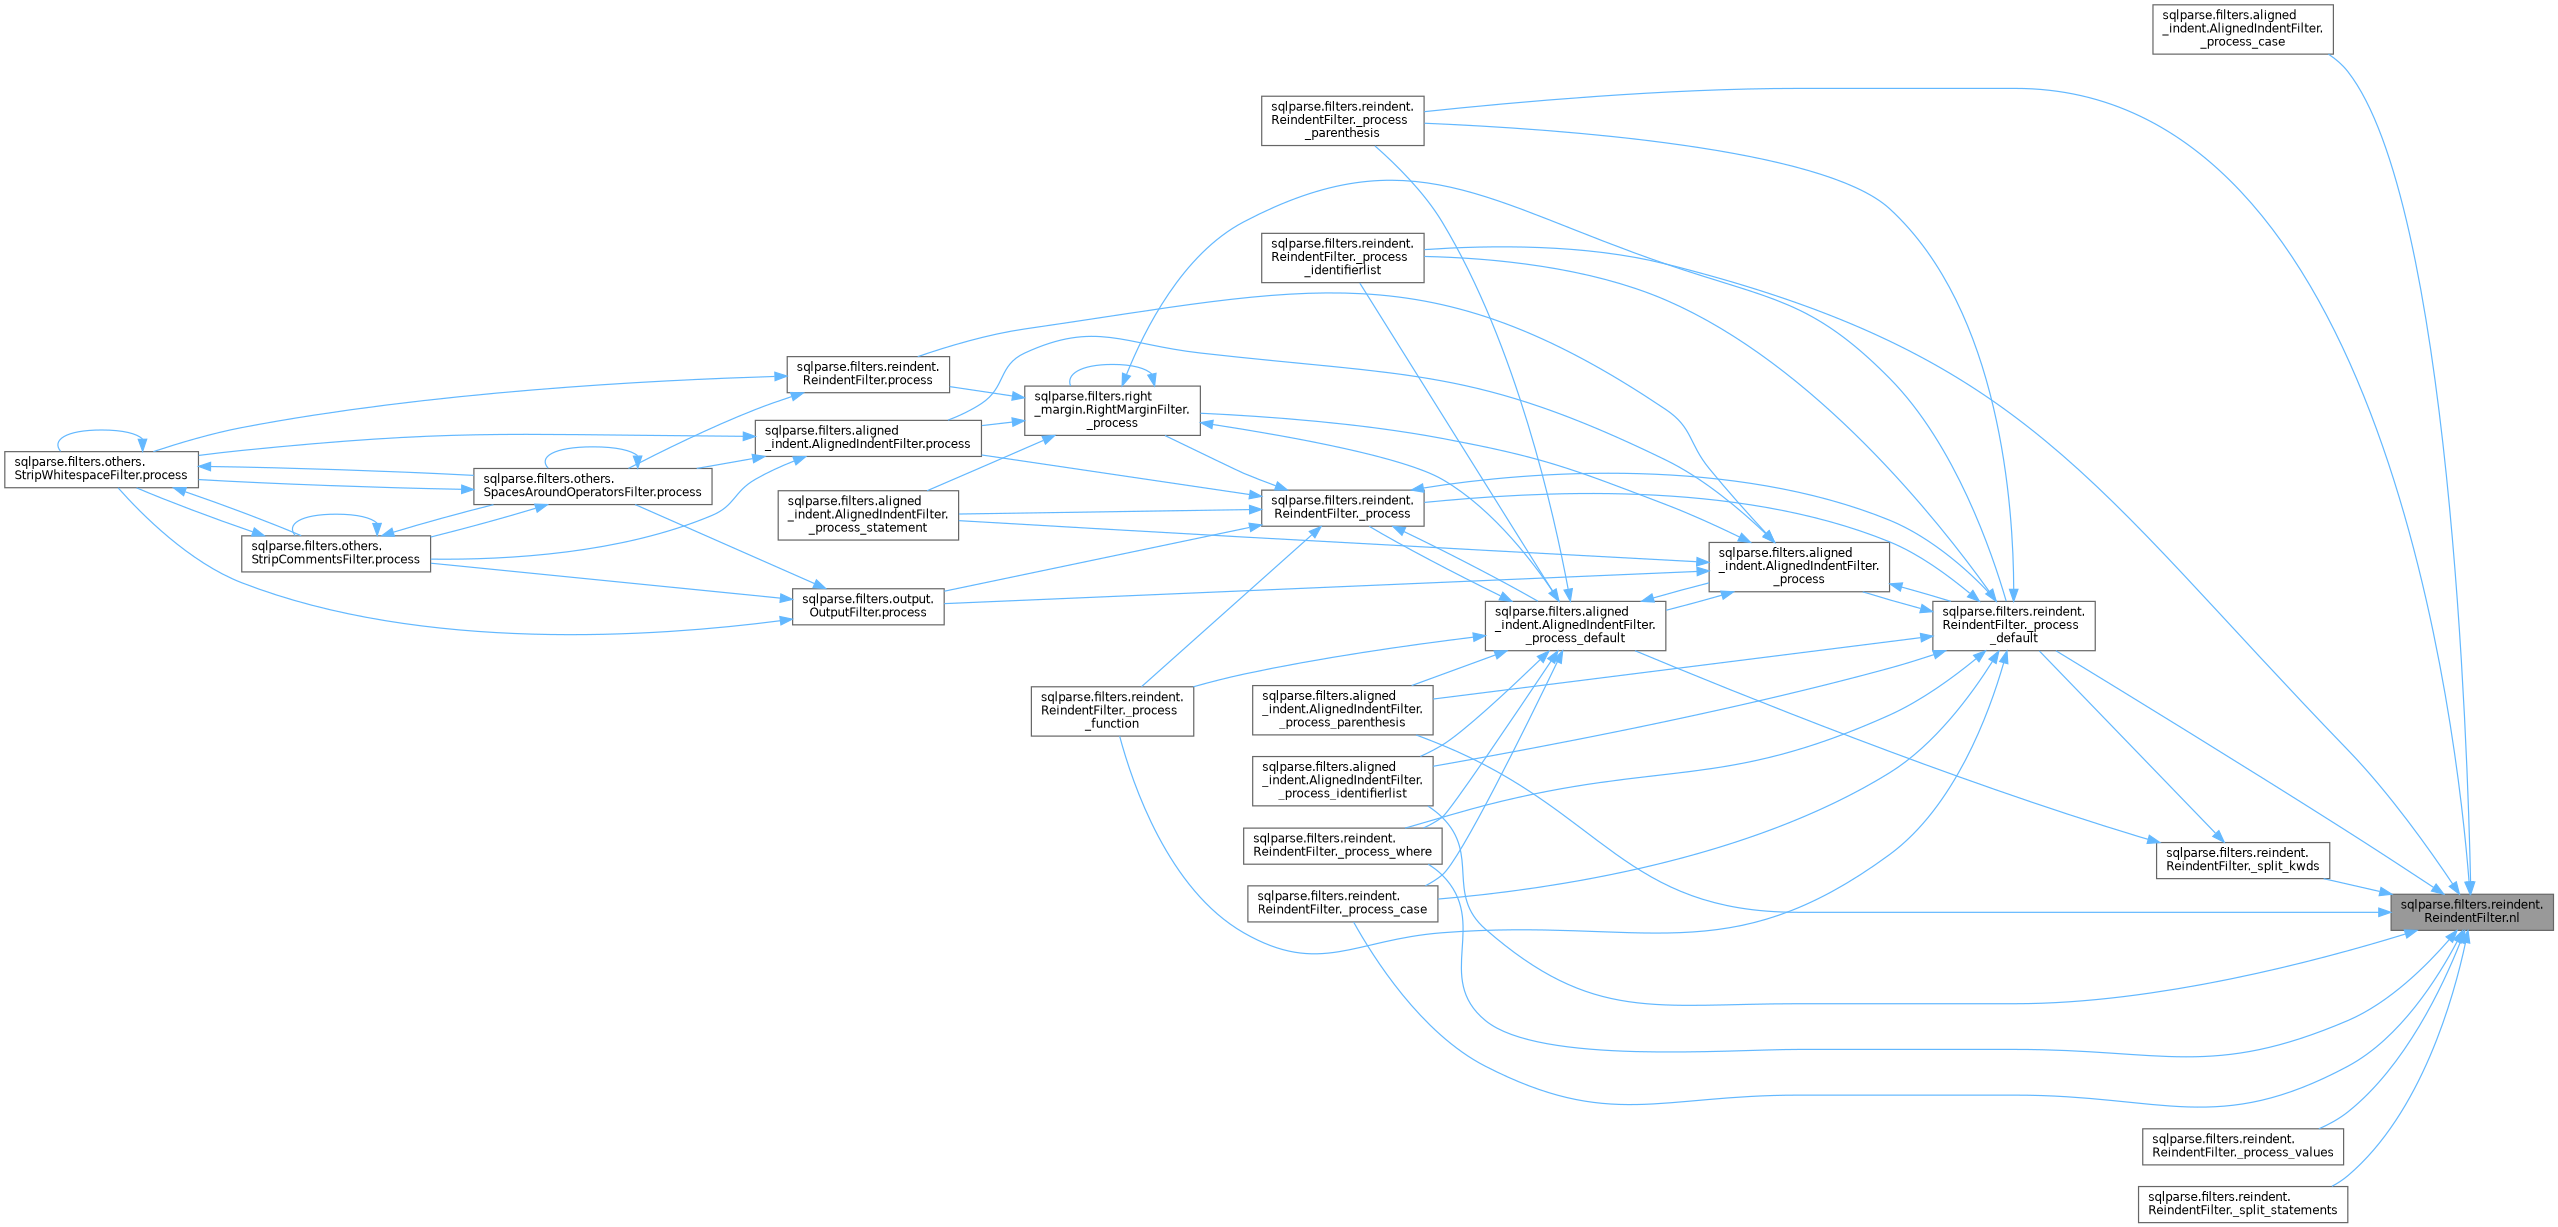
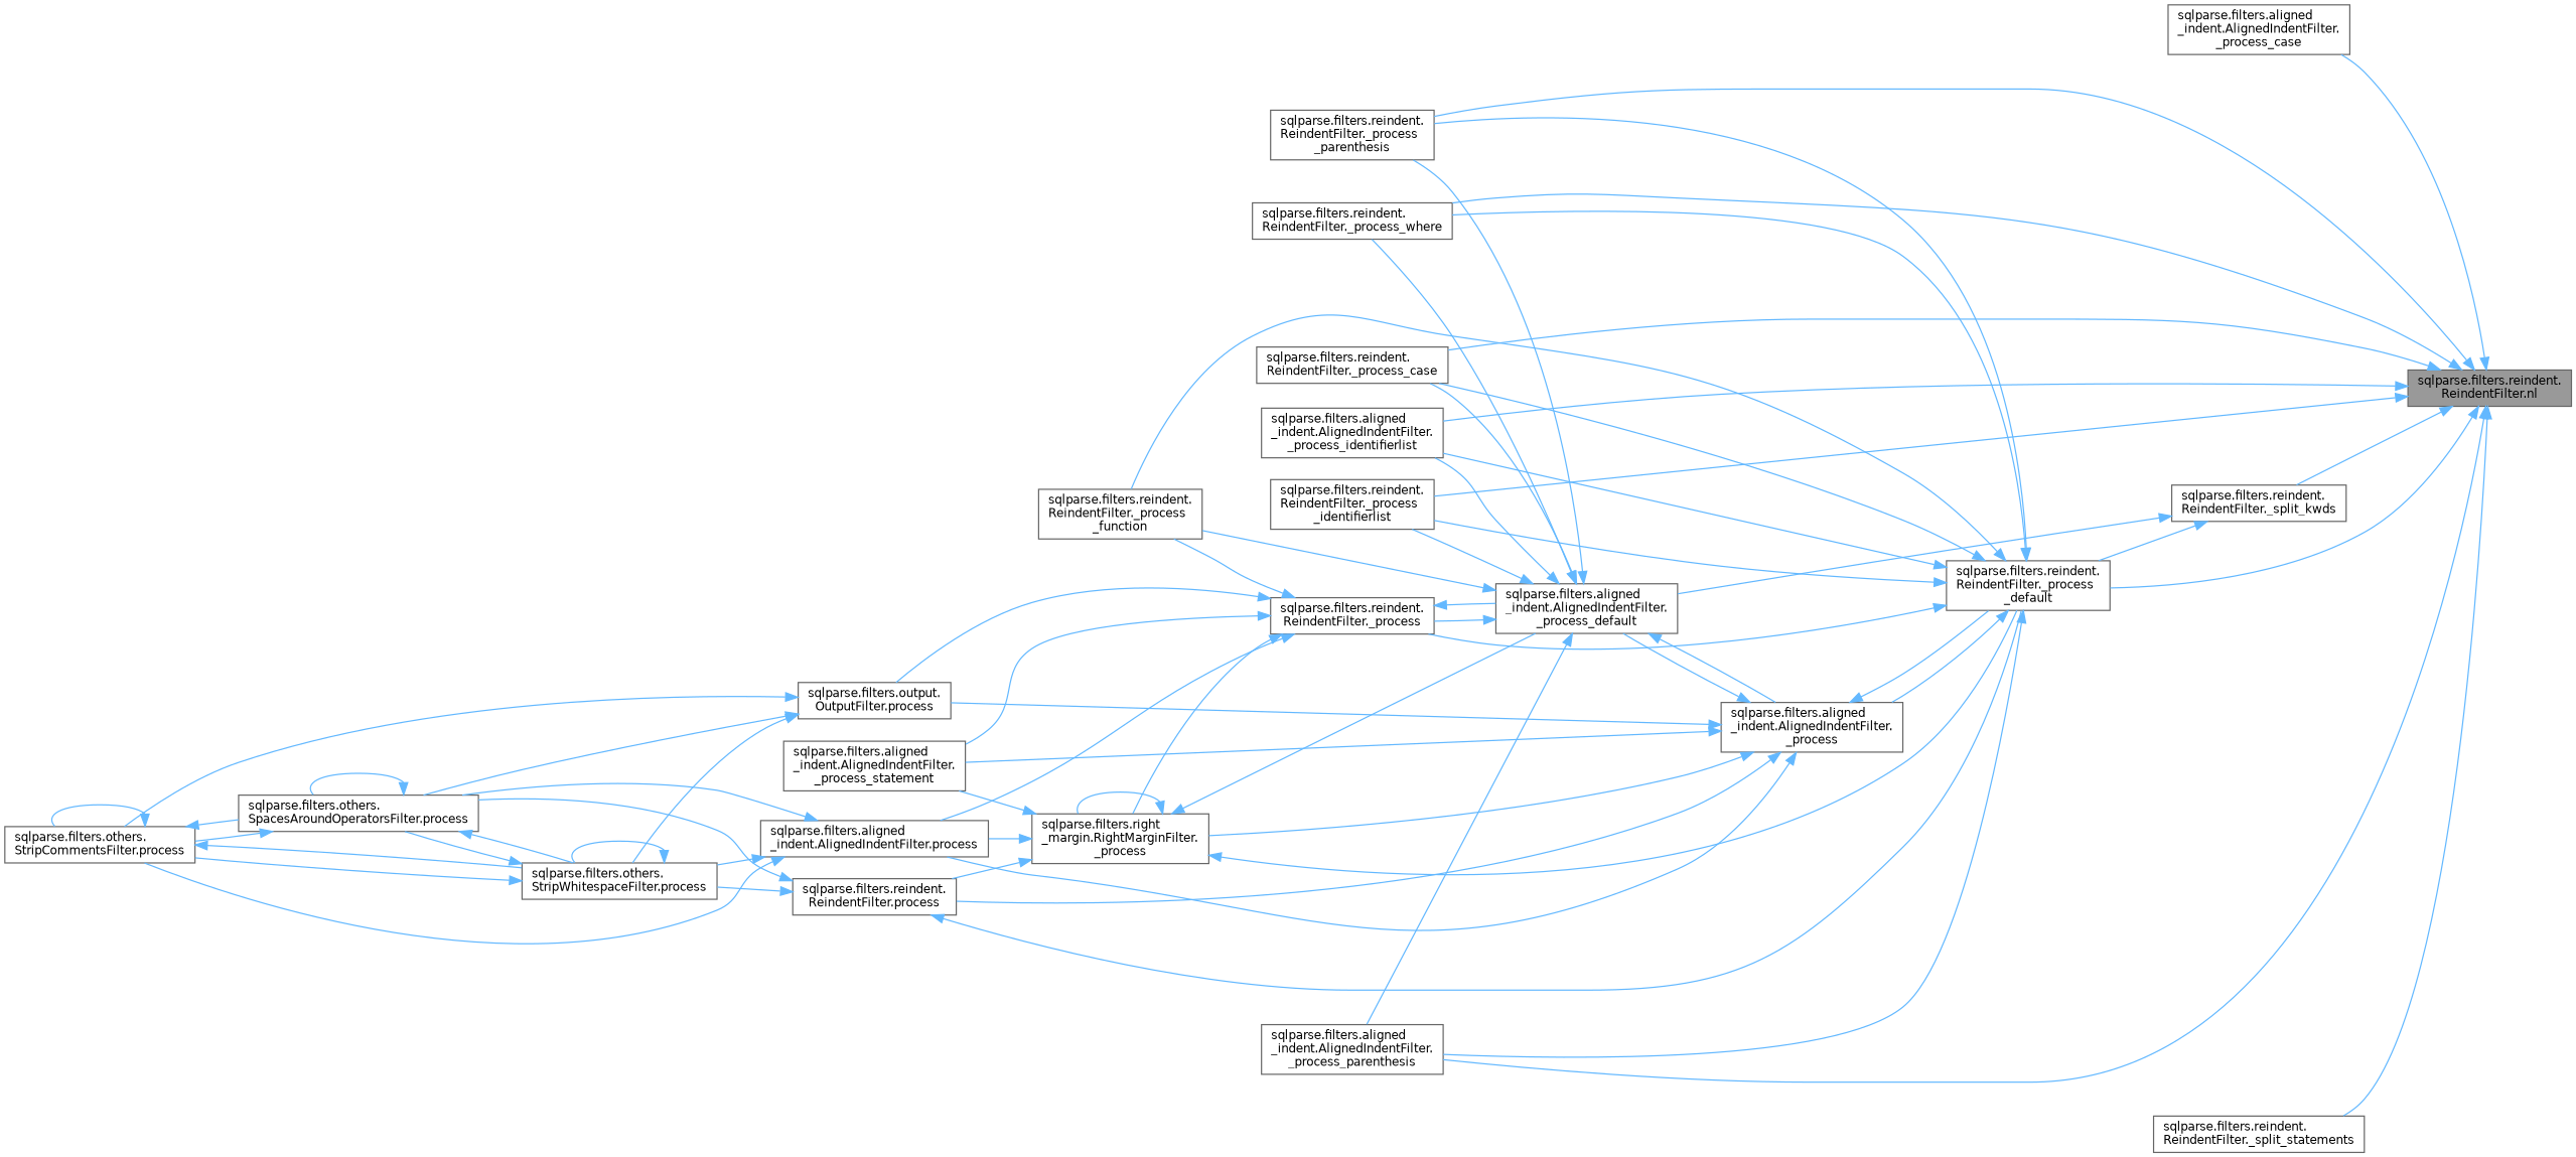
  digraph {
    rankdir=RL
    node [color=grey40 fillcolor=white fontname=Helvetica fontsize=10 shape=box style=filled]
    edge [color=steelblue1 dir=back fontname=Helvetica fontsize=10 labelfontname=Helvetica labelfontsize=10 style=solid]
    n1 [color=gray40 fillcolor=grey60 fontcolor=black height=0.2 label="sqlparse.filters.reindent.\lReindentFilter.nl" width=0.4]
    n2 [height=0.2 label="sqlparse.filters.aligned\l_indent.AlignedIndentFilter.\l_process_case" width=0.4]
    n3 [height=0.2 label="sqlparse.filters.reindent.\lReindentFilter._process_case" width=0.4]
    n4 [height=0.2 label="sqlparse.filters.aligned\l_indent.AlignedIndentFilter.\l_process_identifierlist" width=0.4]
    n5 [height=0.2 label="sqlparse.filters.reindent.\lReindentFilter._process\l_identifierlist" width=0.4]
    n6 [height=0.2 label="sqlparse.filters.aligned\l_indent.AlignedIndentFilter.\l_process_parenthesis" width=0.4]
    n7 [height=0.2 label="sqlparse.filters.reindent.\lReindentFilter._process\l_parenthesis" width=0.4]
-   n8 [height=0.2 label="sqlparse.filters.reindent.\lReindentFilter._process_values" width=0.4]
    n9 [height=0.2 label="sqlparse.filters.reindent.\lReindentFilter._process_where" width=0.4]
    n10 [height=0.2 label="sqlparse.filters.reindent.\lReindentFilter._split_kwds" width=0.4]
    n11 [height=0.2 label="sqlparse.filters.reindent.\lReindentFilter._split_statements" width=0.4]
    n12 [height=0.2 label="sqlparse.filters.reindent.\lReindentFilter._process\l_default" width=0.4]
    n13 [height=0.2 label="sqlparse.filters.aligned\l_indent.AlignedIndentFilter.\l_process_default" width=0.4]
    n14 [height=0.2 label="sqlparse.filters.aligned\l_indent.AlignedIndentFilter.\l_process" width=0.4]
    n15 [height=0.2 label="sqlparse.filters.reindent.\lReindentFilter._process" width=0.4]
    n16 [height=0.2 label="sqlparse.filters.reindent.\lReindentFilter._process\l_function" width=0.4]
    n17 [height=0.2 label="sqlparse.filters.right\l_margin.RightMarginFilter.\l_process" width=0.4]
    n18 [height=0.2 label="sqlparse.filters.aligned\l_indent.AlignedIndentFilter.\l_process_statement" width=0.4]
    n19 [height=0.2 label="sqlparse.filters.aligned\l_indent.AlignedIndentFilter.process" width=0.4]
    n20 [height=0.2 label="sqlparse.filters.output.\lOutputFilter.process" width=0.4]
    n21 [height=0.2 label="sqlparse.filters.reindent.\lReindentFilter.process" width=0.4]
    n22 [height=0.2 label="sqlparse.filters.others.\lSpacesAroundOperatorsFilter.process" width=0.4]
    n23 [height=0.2 label="sqlparse.filters.others.\lStripCommentsFilter.process" width=0.4]
    n24 [height=0.2 label="sqlparse.filters.others.\lStripWhitespaceFilter.process" width=0.4]
    n1 -> n2
    n1 -> n3
    n1 -> n4
    n1 -> n5
    n1 -> n6
    n1 -> n7
-   n1 -> n8
    n1 -> n9
    n1 -> n10
    n1 -> n11
    n1 -> n12
    n10 -> n12
    n10 -> n13
    n12 -> n3
    n12 -> n4
    n12 -> n5
    n12 -> n6
    n12 -> n7
    n12 -> n9
    n12 -> n14
    n12 -> n15
    n12 -> n16
    n13 -> n3
    n13 -> n4
    n13 -> n5
    n13 -> n6
    n13 -> n7
    n13 -> n9
    n13 -> n14
    n13 -> n15
    n13 -> n16
    n14 -> n12
    n14 -> n13
    n14 -> n17
    n14 -> n18
    n14 -> n19
    n14 -> n20
    n14 -> n21
-   n15 -> n12
+   n21 -> n12
    n15 -> n13
    n15 -> n16
    n15 -> n17
    n15 -> n18
    n15 -> n19
    n15 -> n20
    n17 -> n12
    n17 -> n13
    n17 -> n17
    n17 -> n18
    n17 -> n19
    n17 -> n21
    n19 -> n22
    n19 -> n23
    n19 -> n24
    n20 -> n22
    n20 -> n23
    n20 -> n24
    n21 -> n22
    n21 -> n24
    n22 -> n22
    n22 -> n23
    n22 -> n24
    n23 -> n22
    n23 -> n23
    n23 -> n24
    n24 -> n22
    n24 -> n23
    n24 -> n24
  }
